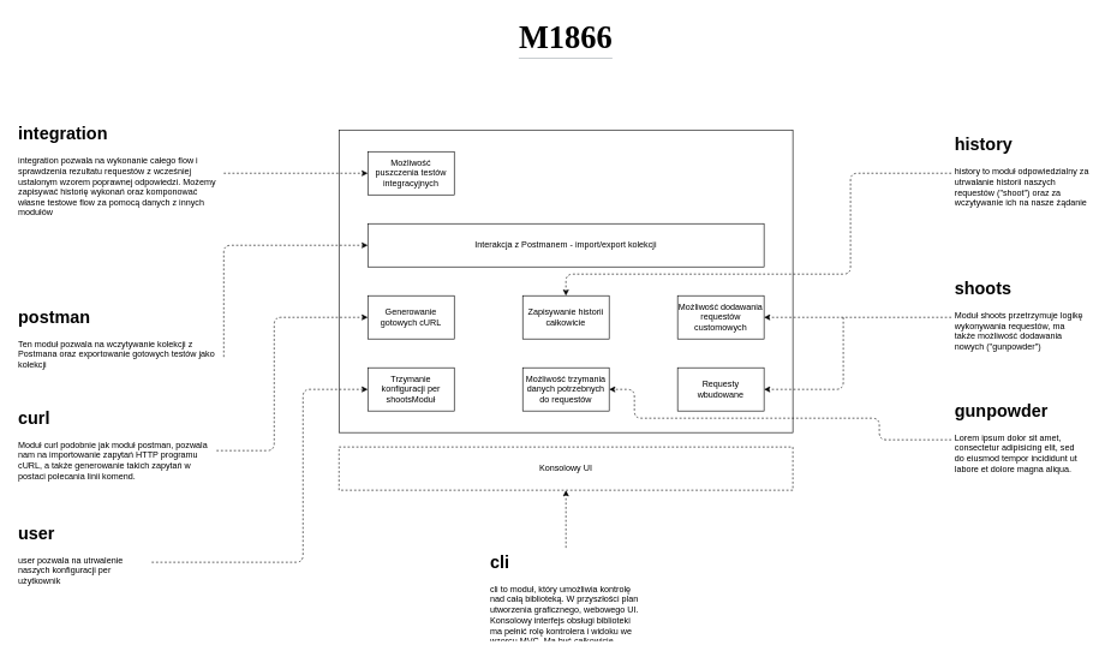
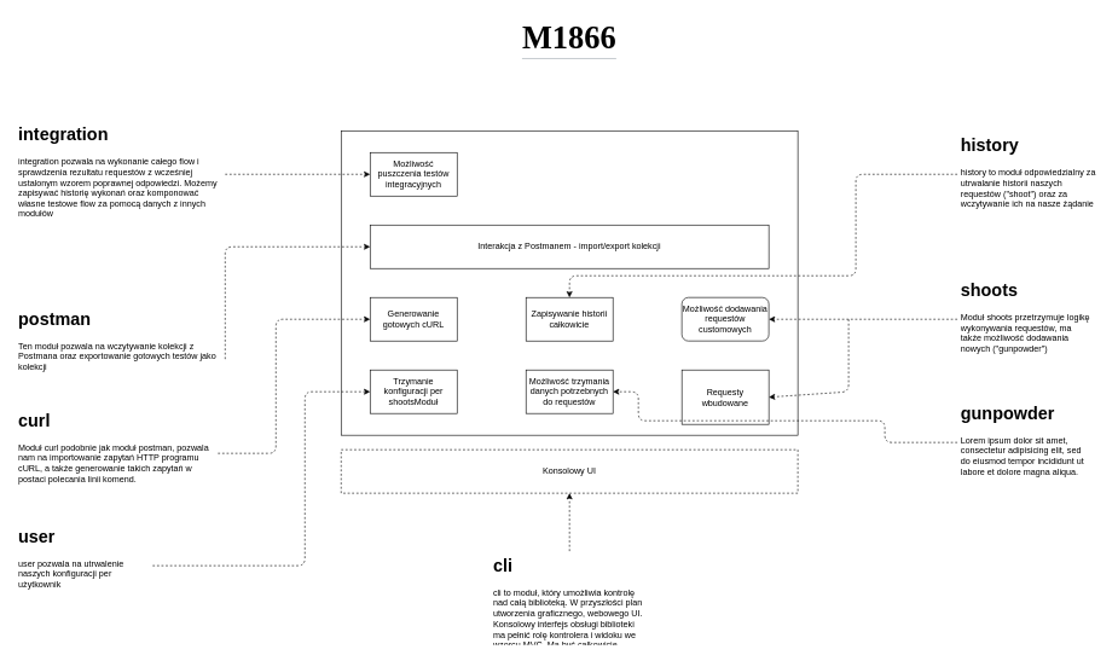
  <mxCell id="0" />
  <mxCell id="1" parent="0" />
  <mxCell id="2" value="" style="rounded=0;whiteSpace=wrap;html=1;" parent="1" vertex="1"><mxGeometry x="470" y="180" width="630" height="420" as="geometry" /></mxCell>
  <mxCell id="3" value="Trzymanie konfiguracji per shootsModuł" style="rounded=0;whiteSpace=wrap;html=1;" parent="1" vertex="1"><mxGeometry x="510" y="510" width="120" height="60" as="geometry" /></mxCell>
  <mxCell id="4" value="Zapisywanie historii całkowicie" style="rounded=0;whiteSpace=wrap;html=1;" parent="1" vertex="1"><mxGeometry x="725" y="410" width="120" height="60" as="geometry" /></mxCell>
- <mxCell id="5" value="Requesty wbudowane" style="rounded=0;whiteSpace=wrap;html=1;" parent="1" vertex="1"><mxGeometry x="940" y="510" width="120" height="60" as="geometry" /></mxCell>
- <mxCell id="6" value="Możliwość dodawania requestów customowych" style="rounded=0;whiteSpace=wrap;html=1;" parent="1" vertex="1"><mxGeometry x="940" y="410" width="120" height="60" as="geometry" /></mxCell>
+ <mxCell id="5" value="Requesty wbudowane" style="rounded=0;whiteSpace=wrap;html=1;" parent="1" vertex="1"><mxGeometry x="940" y="510" width="120" height="75" as="geometry" /></mxCell>
+ <mxCell id="6" value="Możliwość dodawania requestów customowych" style="whiteSpace=wrap;html=1;rounded=1;" parent="1" vertex="1"><mxGeometry x="940" y="410" width="120" height="60" as="geometry" /></mxCell>
  <mxCell id="7" value="Możliwość trzymania danych potrzebnych do requestów" style="rounded=0;whiteSpace=wrap;html=1;" parent="1" vertex="1"><mxGeometry x="725" y="510" width="120" height="60" as="geometry" /></mxCell>
  <mxCell id="8" value="Generowanie gotowych cURL" style="rounded=0;whiteSpace=wrap;html=1;" parent="1" vertex="1"><mxGeometry x="510" y="410" width="120" height="60" as="geometry" /></mxCell>
  <mxCell id="9" value="Interakcja z Postmanem - import/export kolekcji" style="rounded=0;whiteSpace=wrap;html=1;" parent="1" vertex="1"><mxGeometry x="510" y="310" width="550" height="60" as="geometry" /></mxCell>
  <mxCell id="10" value="Konsolowy UI" style="rounded=0;whiteSpace=wrap;html=1;dashed=1;" parent="1" vertex="1"><mxGeometry x="470" y="620" width="630" height="60" as="geometry" /></mxCell>
  <mxCell id="11" value="Możliwość puszczenia testów integracyjnych" style="rounded=0;whiteSpace=wrap;html=1;" vertex="1" parent="1"><mxGeometry x="510" y="210" width="120" height="60" as="geometry" /></mxCell>
  <mxCell id="12" value="" style="endArrow=classic;html=1;entryX=0;entryY=0.5;entryDx=0;entryDy=0;exitX=1;exitY=0.5;exitDx=0;exitDy=0;dashed=1;" edge="1" parent="1" source="20" target="11"><mxGeometry width="50" height="50" relative="1" as="geometry"><mxPoint x="280" y="240" as="sourcePoint" /><mxPoint x="350" y="230" as="targetPoint" /></mxGeometry></mxCell>
  <mxCell id="13" value="&lt;h1&gt;postman&lt;/h1&gt;&lt;p&gt;Ten moduł pozwala na wczytywanie kolekcji z Postmana oraz exportowanie gotowych testów jako kolekcji&lt;/p&gt;" style="text;html=1;strokeColor=none;fillColor=none;spacing=5;spacingTop=-20;whiteSpace=wrap;overflow=hidden;rounded=0;" vertex="1" parent="1"><mxGeometry x="20" y="420" width="290" height="150" as="geometry" /></mxCell>
  <mxCell id="14" value="" style="endArrow=classic;html=1;exitX=1;exitY=0.5;exitDx=0;exitDy=0;entryX=0;entryY=0.5;entryDx=0;entryDy=0;dashed=1;" edge="1" parent="1" source="13" target="9"><mxGeometry width="50" height="50" relative="1" as="geometry"><mxPoint x="250" y="500" as="sourcePoint" /><mxPoint x="300" y="450" as="targetPoint" /><Array as="points"><mxPoint x="310" y="340" /></Array></mxGeometry></mxCell>
  <mxCell id="15" value="&lt;h1&gt;curl&lt;/h1&gt;&lt;p&gt;Moduł curl podobnie jak moduł postman, pozwala nam na importowanie zapytań HTTP programu cURL, a także generowanie takich zapytań w postaci polecania linii komend.&lt;/p&gt;" style="text;html=1;strokeColor=none;fillColor=none;spacing=5;spacingTop=-20;whiteSpace=wrap;overflow=hidden;rounded=0;" vertex="1" parent="1"><mxGeometry x="20" y="560" width="280" height="130" as="geometry" /></mxCell>
  <mxCell id="16" value="" style="endArrow=classic;html=1;exitX=1;exitY=0.5;exitDx=0;exitDy=0;entryX=0;entryY=0.5;entryDx=0;entryDy=0;dashed=1;" edge="1" parent="1" source="15" target="8"><mxGeometry width="50" height="50" relative="1" as="geometry"><mxPoint x="370" y="640" as="sourcePoint" /><mxPoint x="420" y="590" as="targetPoint" /><Array as="points"><mxPoint y="625" x="380" /><mxPoint y="440" x="380" /></Array></mxGeometry></mxCell>
  <mxCell id="17" value="&lt;h1&gt;history&lt;/h1&gt;&lt;p&gt;history to moduł odpowiedzialny za utrwalanie historii naszych requestów (&quot;shoot&quot;) oraz za wczytywanie ich na nasze żądanie&lt;/p&gt;" style="text;html=1;strokeColor=none;fillColor=none;spacing=5;spacingTop=-20;whiteSpace=wrap;overflow=hidden;rounded=0;" vertex="1" parent="1"><mxGeometry x="1320" y="180" width="200" height="120" as="geometry" /></mxCell>
  <mxCell id="18" value="" style="endArrow=classic;html=1;entryX=0.5;entryY=0;entryDx=0;entryDy=0;exitX=0;exitY=0.5;exitDx=0;exitDy=0;dashed=1;" edge="1" parent="1" source="17" target="4"><mxGeometry width="50" height="50" relative="1" as="geometry"><mxPoint x="1210" y="330" as="sourcePoint" /><mxPoint x="1240" y="280" as="targetPoint" /><Array as="points"><mxPoint x="1180" y="240" /><mxPoint x="1180" y="380" /><mxPoint x="785" y="380" /></Array></mxGeometry></mxCell>
  <mxCell id="19" value="&lt;h1&gt;shoots&lt;/h1&gt;&lt;p&gt;Moduł shoots przetrzymuje logikę wykonywania requestów, ma także możliwość dodawania nowych (&quot;gunpowder&quot;)&amp;nbsp;&lt;/p&gt;" style="text;html=1;strokeColor=none;fillColor=none;spacing=5;spacingTop=-20;whiteSpace=wrap;overflow=hidden;rounded=0;" vertex="1" parent="1"><mxGeometry x="1320" y="380" width="190" height="120" as="geometry" /></mxCell>
  <mxCell id="20" value="&lt;h1&gt;integration&lt;/h1&gt;&lt;p&gt;integration pozwala na wykonanie całego flow i sprawdzenia rezultatu requestów z wcześniej ustalonym wzorem poprawnej odpowiedzi. Możemy zapisywać historię wykonań oraz komponować własne testowe flow za pomocą danych z innych modułów&lt;span&gt;&amp;nbsp;&lt;/span&gt;&lt;/p&gt;" style="text;html=1;strokeColor=none;fillColor=none;spacing=5;spacingTop=-20;whiteSpace=wrap;overflow=hidden;rounded=0;" vertex="1" parent="1"><mxGeometry x="20" y="165" width="290" height="150" as="geometry" /></mxCell>
  <mxCell id="21" value="&lt;h1&gt;user&lt;/h1&gt;&lt;p&gt;user pozwala na utrwalenie naszych konfiguracji per użytkownik&lt;/p&gt;" style="text;html=1;strokeColor=none;fillColor=none;spacing=5;spacingTop=-20;whiteSpace=wrap;overflow=hidden;rounded=0;" vertex="1" parent="1"><mxGeometry x="20" y="720" width="190" height="120" as="geometry" /></mxCell>
  <mxCell id="22" value="" style="endArrow=classic;html=1;exitX=1;exitY=0.5;exitDx=0;exitDy=0;entryX=0;entryY=0.5;entryDx=0;entryDy=0;dashed=1;" edge="1" parent="1" source="21" target="3"><mxGeometry width="50" height="50" relative="1" as="geometry"><mxPoint x="280" y="742.5" as="sourcePoint" /><mxPoint x="490" y="557.5" as="targetPoint" /><Array as="points"><mxPoint x="420" y="780" /><mxPoint x="420" y="540" /></Array></mxGeometry></mxCell>
  <mxCell id="23" value="" style="endArrow=classic;html=1;dashed=1;entryX=1;entryY=0.5;entryDx=0;entryDy=0;exitX=0;exitY=0.5;exitDx=0;exitDy=0;" edge="1" parent="1" source="19" target="6"><mxGeometry width="50" height="50" relative="1" as="geometry"><mxPoint x="1200" y="570" as="sourcePoint" /><mxPoint x="1250" y="520" as="targetPoint" /></mxGeometry></mxCell>
  <mxCell id="24" value="" style="endArrow=classic;html=1;dashed=1;entryX=1;entryY=0.5;entryDx=0;entryDy=0;" edge="1" parent="1" target="5"><mxGeometry width="50" height="50" relative="1" as="geometry"><mxPoint x="1170" y="440" as="sourcePoint" /><mxPoint x="1220" y="530" as="targetPoint" /><Array as="points"><mxPoint x="1170" y="540" /></Array></mxGeometry></mxCell>
  <mxCell id="25" value="&lt;h1&gt;gunpowder&lt;/h1&gt;&lt;p&gt;Lorem ipsum dolor sit amet, consectetur adipisicing elit, sed do eiusmod tempor incididunt ut labore et dolore magna aliqua.&lt;/p&gt;" style="text;html=1;strokeColor=none;fillColor=none;spacing=5;spacingTop=-20;whiteSpace=wrap;overflow=hidden;rounded=0;" vertex="1" parent="1"><mxGeometry x="1320" y="550" width="190" height="120" as="geometry" /></mxCell>
  <mxCell id="26" value="" style="endArrow=classic;html=1;dashed=1;entryX=1;entryY=0.5;entryDx=0;entryDy=0;exitX=0;exitY=0.5;exitDx=0;exitDy=0;" edge="1" parent="1" source="25" target="7"><mxGeometry width="50" height="50" relative="1" as="geometry"><mxPoint x="1260" y="630" as="sourcePoint" /><mxPoint x="1270" y="630" as="targetPoint" /><Array as="points"><mxPoint x="1220" y="610" /><mxPoint x="1220" y="580" /><mxPoint x="880" y="580" /><mxPoint x="880" y="540" /></Array></mxGeometry></mxCell>
  <mxCell id="27" value="&lt;h1&gt;cli&lt;/h1&gt;&lt;p&gt;cli to moduł, który umożliwia kontrolę nad całą biblioteką. W przyszłości plan utworzenia graficznego, webowego UI. Konsolowy interfejs obsługi biblioteki ma pełnić rolę kontrolera i widoku we wzorcu MVC. Ma być całkowicie niezależny od biblioteki.&lt;/p&gt;&lt;p&gt;&lt;br&gt;&lt;/p&gt;" style="text;html=1;strokeColor=none;fillColor=none;spacing=5;spacingTop=-20;whiteSpace=wrap;overflow=hidden;rounded=0;" vertex="1" parent="1"><mxGeometry x="675" y="760" width="220" height="130" as="geometry" /></mxCell>
  <mxCell id="28" value="" style="endArrow=classic;html=1;dashed=1;exitX=0.5;exitY=0;exitDx=0;exitDy=0;entryX=0.5;entryY=1;entryDx=0;entryDy=0;" edge="1" parent="1" source="27" target="10"><mxGeometry width="50" height="50" relative="1" as="geometry"><mxPoint x="640" y="800" as="sourcePoint" /><mxPoint x="690" y="750" as="targetPoint" /></mxGeometry></mxCell>
  <mxCell id="29" value="&lt;h1 id=&quot;firstHeading&quot; class=&quot;firstHeading&quot; lang=&quot;pl&quot; style=&quot;background: none ; margin: 0px 0px 0.25em ; overflow: visible ; padding: 0px ; border-bottom: 1px solid rgb(162 , 169 , 177) ; line-height: 1.3 ; font-family: &amp;#34;linux libertine&amp;#34; , &amp;#34;georgia&amp;#34; , &amp;#34;times&amp;#34; , serif ; white-space: normal&quot;&gt;&lt;font style=&quot;font-size: 44px&quot;&gt;M1866&lt;/font&gt;&lt;/h1&gt;" style="text;html=1;resizable=0;points=[];autosize=1;align=left;verticalAlign=top;spacingTop=-4;" vertex="1" parent="1"><mxGeometry x="718" y="20" width="150" height="70" as="geometry" /></mxCell>
